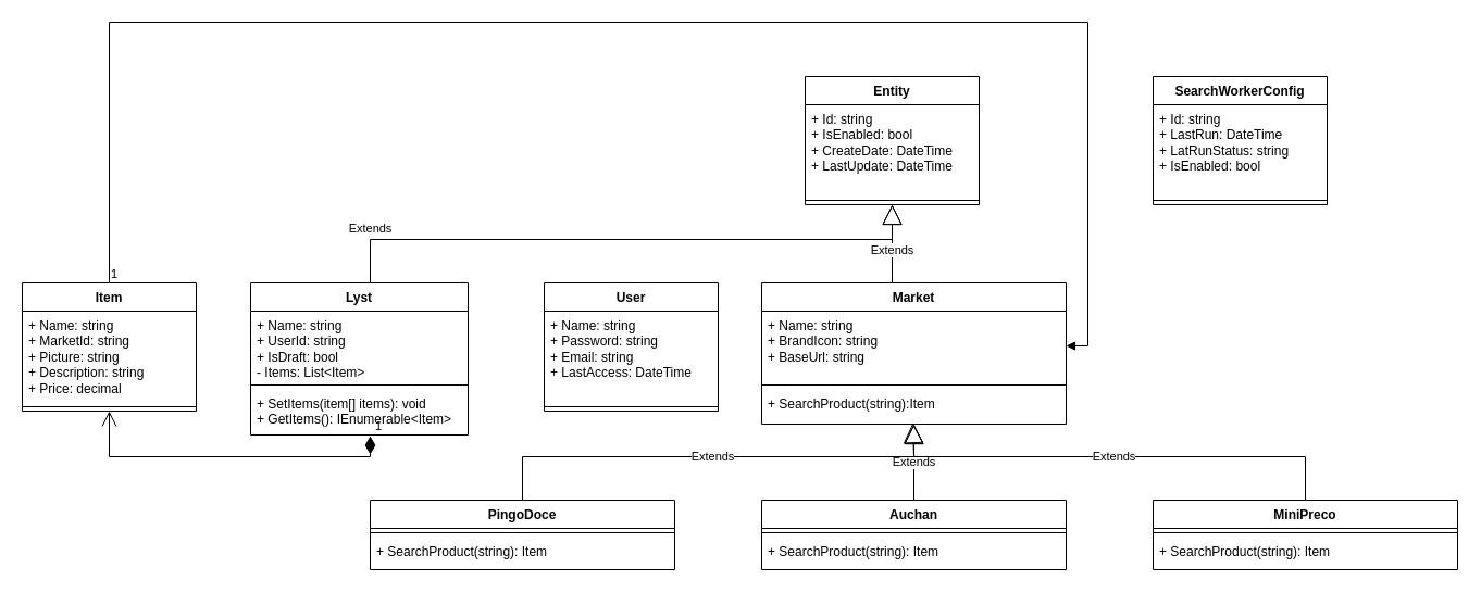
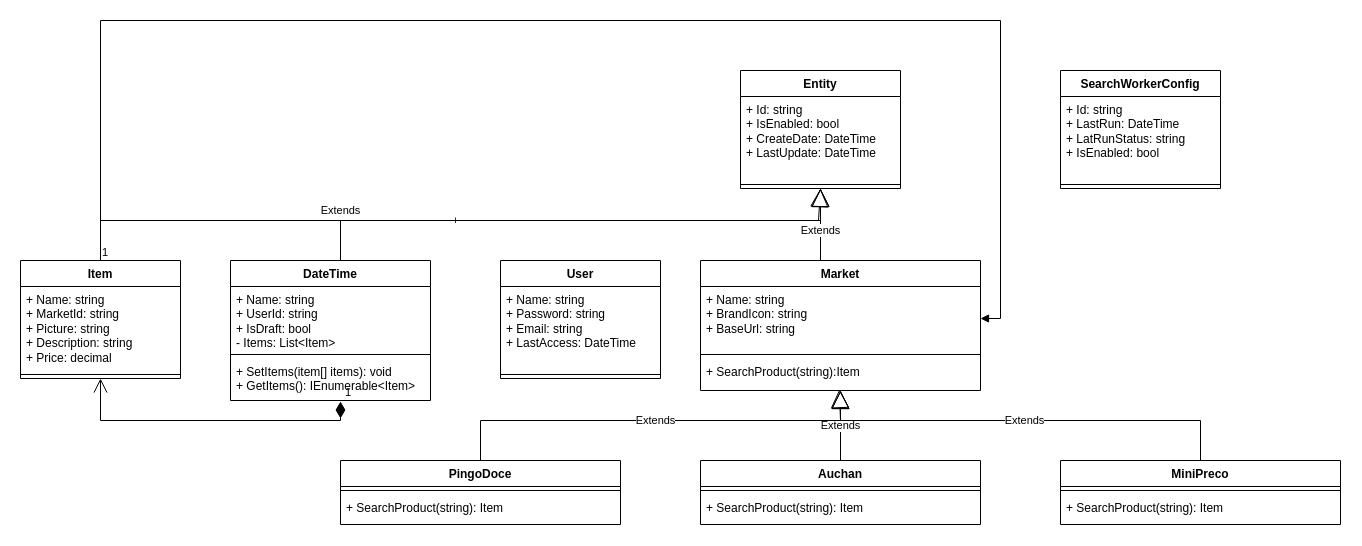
  <mxCell id="0" />
  <mxCell id="1" parent="0" />
  <mxCell id="2" value="User" style="swimlane;fontStyle=1;align=center;verticalAlign=top;childLayout=stackLayout;horizontal=1;startSize=26;horizontalStack=0;resizeParent=1;resizeParentMax=0;resizeLast=0;collapsible=1;marginBottom=0;whiteSpace=wrap;html=1;" parent="1" vertex="1"><mxGeometry x="500" y="260" width="160" height="118" as="geometry" /></mxCell>
  <mxCell id="3" value="+ Name: string&lt;br&gt;+ Password: string&lt;br&gt;+ Email: string&lt;br&gt;+ LastAccess: DateTime" style="text;strokeColor=none;fillColor=none;align=left;verticalAlign=top;spacingLeft=4;spacingRight=4;overflow=hidden;rotatable=0;points=[[0,0.5],[1,0.5]];portConstraint=eastwest;whiteSpace=wrap;html=1;" parent="2" vertex="1"><mxGeometry y="26" width="160" height="84" as="geometry" /></mxCell>
  <mxCell id="4" value="" style="line;strokeWidth=1;fillColor=none;align=left;verticalAlign=middle;spacingTop=-1;spacingLeft=3;spacingRight=3;rotatable=0;labelPosition=right;points=[];portConstraint=eastwest;strokeColor=inherit;" parent="2" vertex="1"><mxGeometry y="110" width="160" height="8" as="geometry" /></mxCell>
  <mxCell id="5" value="Entity" style="swimlane;fontStyle=1;align=center;verticalAlign=top;childLayout=stackLayout;horizontal=1;startSize=26;horizontalStack=0;resizeParent=1;resizeParentMax=0;resizeLast=0;collapsible=1;marginBottom=0;whiteSpace=wrap;html=1;" parent="1" vertex="1"><mxGeometry x="740" y="70" width="160" height="118" as="geometry" /></mxCell>
  <mxCell id="6" value="+ Id: string&lt;br&gt;+ IsEnabled: bool&lt;br&gt;+ CreateDate: DateTime&lt;br&gt;+ LastUpdate: DateTime" style="text;strokeColor=none;fillColor=none;align=left;verticalAlign=top;spacingLeft=4;spacingRight=4;overflow=hidden;rotatable=0;points=[[0,0.5],[1,0.5]];portConstraint=eastwest;whiteSpace=wrap;html=1;" parent="5" vertex="1"><mxGeometry y="26" width="160" height="84" as="geometry" /></mxCell>
  <mxCell id="7" value="" style="line;strokeWidth=1;fillColor=none;align=left;verticalAlign=middle;spacingTop=-1;spacingLeft=3;spacingRight=3;rotatable=0;labelPosition=right;points=[];portConstraint=eastwest;strokeColor=inherit;" parent="5" vertex="1"><mxGeometry y="110" width="160" height="8" as="geometry" /></mxCell>
  <mxCell id="8" value="Item" style="swimlane;fontStyle=1;align=center;verticalAlign=top;childLayout=stackLayout;horizontal=1;startSize=26;horizontalStack=0;resizeParent=1;resizeParentMax=0;resizeLast=0;collapsible=1;marginBottom=0;whiteSpace=wrap;html=1;" parent="1" vertex="1"><mxGeometry x="20" y="260" width="160" height="118" as="geometry" /></mxCell>
  <mxCell id="9" value="+ Name: string&lt;br&gt;+ MarketId: string&lt;br&gt;+ Picture: string&lt;br&gt;+ Description: string&lt;br&gt;+ Price: decimal" style="text;strokeColor=none;fillColor=none;align=left;verticalAlign=top;spacingLeft=4;spacingRight=4;overflow=hidden;rotatable=0;points=[[0,0.5],[1,0.5]];portConstraint=eastwest;whiteSpace=wrap;html=1;" parent="8" vertex="1"><mxGeometry y="26" width="160" height="84" as="geometry" /></mxCell>
  <mxCell id="10" value="" style="line;strokeWidth=1;fillColor=none;align=left;verticalAlign=middle;spacingTop=-1;spacingLeft=3;spacingRight=3;rotatable=0;labelPosition=right;points=[];portConstraint=eastwest;strokeColor=inherit;" parent="8" vertex="1"><mxGeometry y="110" width="160" height="8" as="geometry" /></mxCell>
  <mxCell id="11" value="Extends" style="endArrow=block;endSize=16;endFill=0;html=1;rounded=0;entryX=0.5;entryY=1;entryDx=0;entryDy=0;" parent="1" target="5" edge="1"><mxGeometry x="-0.167" width="160" relative="1" as="geometry"><mxPoint x="820" y="260" as="sourcePoint" /><mxPoint x="810" y="220" as="targetPoint" /><mxPoint as="offset" /></mxGeometry></mxCell>
+ <mxCell id="12" value="+" style="endArrow=block;endSize=16;endFill=0;html=1;rounded=0;exitX=0.5;exitY=0;exitDx=0;exitDy=0;entryX=0.5;entryY=1;entryDx=0;entryDy=0;" parent="1" source="8" target="5" edge="1"><mxGeometry width="160" relative="1" as="geometry"><mxPoint x="590" y="270" as="sourcePoint" /><mxPoint x="960" y="150" as="targetPoint" /><Array as="points"><mxPoint x="100" y="220" /><mxPoint x="818" y="220" /></Array></mxGeometry></mxCell>
  <mxCell id="13" value="Extends" style="endArrow=block;endSize=16;endFill=0;html=1;rounded=0;entryX=0.5;entryY=1;entryDx=0;entryDy=0;exitX=0.5;exitY=0;exitDx=0;exitDy=0;" parent="1" edge="1"><mxGeometry x="-0.855" y="10" width="160" relative="1" as="geometry"><mxPoint x="340" y="260" as="sourcePoint" /><mxPoint x="820" y="188" as="targetPoint" /><Array as="points"><mxPoint x="340" y="220" /><mxPoint x="820" y="220" /></Array><mxPoint as="offset" /></mxGeometry></mxCell>
  <mxCell id="14" value="1" style="endArrow=open;html=1;endSize=12;startArrow=diamondThin;startSize=14;startFill=1;edgeStyle=orthogonalEdgeStyle;align=left;verticalAlign=bottom;rounded=0;exitX=0.55;exitY=1.024;exitDx=0;exitDy=0;entryX=0.5;entryY=1;entryDx=0;entryDy=0;exitPerimeter=0;" parent="1" source="39" target="8" edge="1"><mxGeometry x="-1" y="3" relative="1" as="geometry"><mxPoint x="340" y="378" as="sourcePoint" /><mxPoint x="1050" y="380" as="targetPoint" /><Array as="points"><mxPoint x="340" y="420" /><mxPoint x="100" y="420" /></Array></mxGeometry></mxCell>
  <mxCell id="15" value="Market" style="swimlane;fontStyle=1;align=center;verticalAlign=top;childLayout=stackLayout;horizontal=1;startSize=26;horizontalStack=0;resizeParent=1;resizeParentMax=0;resizeLast=0;collapsible=1;marginBottom=0;whiteSpace=wrap;html=1;" parent="1" vertex="1"><mxGeometry x="700" y="260" width="280" height="130" as="geometry" /></mxCell>
  <mxCell id="16" value="+ Name: string&lt;br style=&quot;border-color: var(--border-color);&quot;&gt;+ BrandIcon: string&lt;br style=&quot;border-color: var(--border-color);&quot;&gt;+ BaseUrl: string" style="text;strokeColor=none;fillColor=none;align=left;verticalAlign=top;spacingLeft=4;spacingRight=4;overflow=hidden;rotatable=0;points=[[0,0.5],[1,0.5]];portConstraint=eastwest;whiteSpace=wrap;html=1;" parent="15" vertex="1"><mxGeometry y="26" width="280" height="64" as="geometry" /></mxCell>
  <mxCell id="17" value="" style="line;strokeWidth=1;fillColor=none;align=left;verticalAlign=middle;spacingTop=-1;spacingLeft=3;spacingRight=3;rotatable=0;labelPosition=right;points=[];portConstraint=eastwest;strokeColor=inherit;" parent="15" vertex="1"><mxGeometry y="90" width="280" height="8" as="geometry" /></mxCell>
  <mxCell id="18" value="+ SearchProduct(string):Item" style="text;strokeColor=none;fillColor=none;align=left;verticalAlign=top;spacingLeft=4;spacingRight=4;overflow=hidden;rotatable=0;points=[[0,0.5],[1,0.5]];portConstraint=eastwest;whiteSpace=wrap;html=1;" parent="15" vertex="1"><mxGeometry y="98" width="280" height="32" as="geometry" /></mxCell>
  <mxCell id="19" value="PingoDoce" style="swimlane;fontStyle=1;align=center;verticalAlign=top;childLayout=stackLayout;horizontal=1;startSize=26;horizontalStack=0;resizeParent=1;resizeParentMax=0;resizeLast=0;collapsible=1;marginBottom=0;whiteSpace=wrap;html=1;" parent="1" vertex="1"><mxGeometry x="340" y="460" width="280" height="64" as="geometry" /></mxCell>
  <mxCell id="20" value="" style="line;strokeWidth=1;fillColor=none;align=left;verticalAlign=middle;spacingTop=-1;spacingLeft=3;spacingRight=3;rotatable=0;labelPosition=right;points=[];portConstraint=eastwest;strokeColor=inherit;" parent="19" vertex="1"><mxGeometry y="26" width="280" height="8" as="geometry" /></mxCell>
  <mxCell id="21" value="+ SearchProduct(string): Item" style="text;strokeColor=none;fillColor=none;align=left;verticalAlign=top;spacingLeft=4;spacingRight=4;overflow=hidden;rotatable=0;points=[[0,0.5],[1,0.5]];portConstraint=eastwest;whiteSpace=wrap;html=1;" parent="19" vertex="1"><mxGeometry y="34" width="280" height="30" as="geometry" /></mxCell>
  <mxCell id="22" value="Auchan" style="swimlane;fontStyle=1;align=center;verticalAlign=top;childLayout=stackLayout;horizontal=1;startSize=26;horizontalStack=0;resizeParent=1;resizeParentMax=0;resizeLast=0;collapsible=1;marginBottom=0;whiteSpace=wrap;html=1;" parent="1" vertex="1"><mxGeometry x="700" y="460" width="280" height="64" as="geometry" /></mxCell>
  <mxCell id="23" value="" style="line;strokeWidth=1;fillColor=none;align=left;verticalAlign=middle;spacingTop=-1;spacingLeft=3;spacingRight=3;rotatable=0;labelPosition=right;points=[];portConstraint=eastwest;strokeColor=inherit;" parent="22" vertex="1"><mxGeometry y="26" width="280" height="8" as="geometry" /></mxCell>
  <mxCell id="24" value="+ SearchProduct(string): Item" style="text;strokeColor=none;fillColor=none;align=left;verticalAlign=top;spacingLeft=4;spacingRight=4;overflow=hidden;rotatable=0;points=[[0,0.5],[1,0.5]];portConstraint=eastwest;whiteSpace=wrap;html=1;" parent="22" vertex="1"><mxGeometry y="34" width="280" height="30" as="geometry" /></mxCell>
  <mxCell id="25" value="MiniPreco" style="swimlane;fontStyle=1;align=center;verticalAlign=top;childLayout=stackLayout;horizontal=1;startSize=26;horizontalStack=0;resizeParent=1;resizeParentMax=0;resizeLast=0;collapsible=1;marginBottom=0;whiteSpace=wrap;html=1;" parent="1" vertex="1"><mxGeometry x="1060" y="460" width="280" height="64" as="geometry" /></mxCell>
  <mxCell id="26" value="" style="line;strokeWidth=1;fillColor=none;align=left;verticalAlign=middle;spacingTop=-1;spacingLeft=3;spacingRight=3;rotatable=0;labelPosition=right;points=[];portConstraint=eastwest;strokeColor=inherit;" parent="25" vertex="1"><mxGeometry y="26" width="280" height="8" as="geometry" /></mxCell>
  <mxCell id="27" value="+ SearchProduct(string): Item" style="text;strokeColor=none;fillColor=none;align=left;verticalAlign=top;spacingLeft=4;spacingRight=4;overflow=hidden;rotatable=0;points=[[0,0.5],[1,0.5]];portConstraint=eastwest;whiteSpace=wrap;html=1;" parent="25" vertex="1"><mxGeometry y="34" width="280" height="30" as="geometry" /></mxCell>
  <mxCell id="28" value="Extends" style="endArrow=block;endSize=16;endFill=0;html=1;rounded=0;exitX=0.5;exitY=0;exitDx=0;exitDy=0;" parent="1" source="22" target="18" edge="1"><mxGeometry width="160" relative="1" as="geometry"><mxPoint x="560" y="640" as="sourcePoint" /><mxPoint x="870" y="400" as="targetPoint" /></mxGeometry></mxCell>
  <mxCell id="29" value="Extends" style="endArrow=block;endSize=16;endFill=0;html=1;rounded=0;exitX=0.5;exitY=0;exitDx=0;exitDy=0;" parent="1" source="19" edge="1"><mxGeometry width="160" relative="1" as="geometry"><mxPoint x="540" y="460" as="sourcePoint" /><mxPoint x="840" y="390" as="targetPoint" /><Array as="points"><mxPoint x="480" y="420" /><mxPoint x="840" y="420" /></Array></mxGeometry></mxCell>
  <mxCell id="30" value="Extends" style="endArrow=block;endSize=16;endFill=0;html=1;rounded=0;exitX=0.5;exitY=0;exitDx=0;exitDy=0;entryX=0.496;entryY=0.969;entryDx=0;entryDy=0;entryPerimeter=0;" parent="1" source="25" target="18" edge="1"><mxGeometry width="160" relative="1" as="geometry"><mxPoint x="930" y="690" as="sourcePoint" /><mxPoint x="820" y="390" as="targetPoint" /><Array as="points"><mxPoint x="1200" y="420" /><mxPoint x="840" y="420" /></Array></mxGeometry></mxCell>
  <mxCell id="31" value="SearchWorkerConfig" style="swimlane;fontStyle=1;align=center;verticalAlign=top;childLayout=stackLayout;horizontal=1;startSize=26;horizontalStack=0;resizeParent=1;resizeParentMax=0;resizeLast=0;collapsible=1;marginBottom=0;whiteSpace=wrap;html=1;" parent="1" vertex="1"><mxGeometry x="1060" y="70" width="160" height="118" as="geometry" /></mxCell>
  <mxCell id="32" value="+ Id: string&lt;br&gt;+ LastRun: DateTime&lt;br&gt;+ LatRunStatus: string&lt;br&gt;+ IsEnabled: bool" style="text;strokeColor=none;fillColor=none;align=left;verticalAlign=top;spacingLeft=4;spacingRight=4;overflow=hidden;rotatable=0;points=[[0,0.5],[1,0.5]];portConstraint=eastwest;whiteSpace=wrap;html=1;" parent="31" vertex="1"><mxGeometry y="26" width="160" height="84" as="geometry" /></mxCell>
  <mxCell id="33" value="" style="line;strokeWidth=1;fillColor=none;align=left;verticalAlign=middle;spacingTop=-1;spacingLeft=3;spacingRight=3;rotatable=0;labelPosition=right;points=[];portConstraint=eastwest;strokeColor=inherit;" parent="31" vertex="1"><mxGeometry y="110" width="160" height="8" as="geometry" /></mxCell>
  <mxCell id="34" value="" style="endArrow=block;endFill=1;html=1;edgeStyle=orthogonalEdgeStyle;align=left;verticalAlign=top;rounded=0;exitX=0.5;exitY=0;exitDx=0;exitDy=0;entryX=1;entryY=0.5;entryDx=0;entryDy=0;" parent="1" target="16" edge="1"><mxGeometry x="-1" relative="1" as="geometry"><mxPoint x="100" y="260" as="sourcePoint" /><mxPoint x="870" y="318" as="targetPoint" /><Array as="points"><mxPoint x="100" y="20" /><mxPoint x="1000" y="20" /><mxPoint x="1000" y="318" /></Array><mxPoint as="offset" /></mxGeometry></mxCell>
  <mxCell id="35" value="1" style="edgeLabel;resizable=0;html=1;align=left;verticalAlign=bottom;" parent="34" connectable="0" vertex="1"><mxGeometry x="-1" relative="1" as="geometry" /></mxCell>
- <mxCell id="36" value="Lyst" style="swimlane;fontStyle=1;align=center;verticalAlign=top;childLayout=stackLayout;horizontal=1;startSize=26;horizontalStack=0;resizeParent=1;resizeParentMax=0;resizeLast=0;collapsible=1;marginBottom=0;whiteSpace=wrap;html=1;" parent="1" vertex="1"><mxGeometry x="230" y="260" width="200" height="140" as="geometry" /></mxCell>
+ <mxCell id="36" value="DateTime" style="swimlane;fontStyle=1;align=center;verticalAlign=top;childLayout=stackLayout;horizontal=1;startSize=26;horizontalStack=0;resizeParent=1;resizeParentMax=0;resizeLast=0;collapsible=1;marginBottom=0;whiteSpace=wrap;html=1;" parent="1" vertex="1"><mxGeometry x="230" y="260" width="200" height="140" as="geometry" /></mxCell>
  <mxCell id="37" value="+ Name: string&lt;br style=&quot;border-color: var(--border-color);&quot;&gt;+ UserId: string&lt;br style=&quot;border-color: var(--border-color);&quot;&gt;+ IsDraft: bool&lt;br style=&quot;border-color: var(--border-color);&quot;&gt;- Items: List&amp;lt;Item&amp;gt;" style="text;strokeColor=none;fillColor=none;align=left;verticalAlign=top;spacingLeft=4;spacingRight=4;overflow=hidden;rotatable=0;points=[[0,0.5],[1,0.5]];portConstraint=eastwest;whiteSpace=wrap;html=1;" parent="36" vertex="1"><mxGeometry y="26" width="200" height="64" as="geometry" /></mxCell>
  <mxCell id="38" value="" style="line;strokeWidth=1;fillColor=none;align=left;verticalAlign=middle;spacingTop=-1;spacingLeft=3;spacingRight=3;rotatable=0;labelPosition=right;points=[];portConstraint=eastwest;strokeColor=inherit;" parent="36" vertex="1"><mxGeometry y="90" width="200" height="8" as="geometry" /></mxCell>
  <mxCell id="39" value="+ SetItems(item[] items): void&lt;br&gt;+ GetItems(): IEnumerable&amp;lt;Item&amp;gt;" style="text;strokeColor=none;fillColor=none;align=left;verticalAlign=top;spacingLeft=4;spacingRight=4;overflow=hidden;rotatable=0;points=[[0,0.5],[1,0.5]];portConstraint=eastwest;whiteSpace=wrap;html=1;" parent="36" vertex="1"><mxGeometry y="98" width="200" height="42" as="geometry" /></mxCell>
